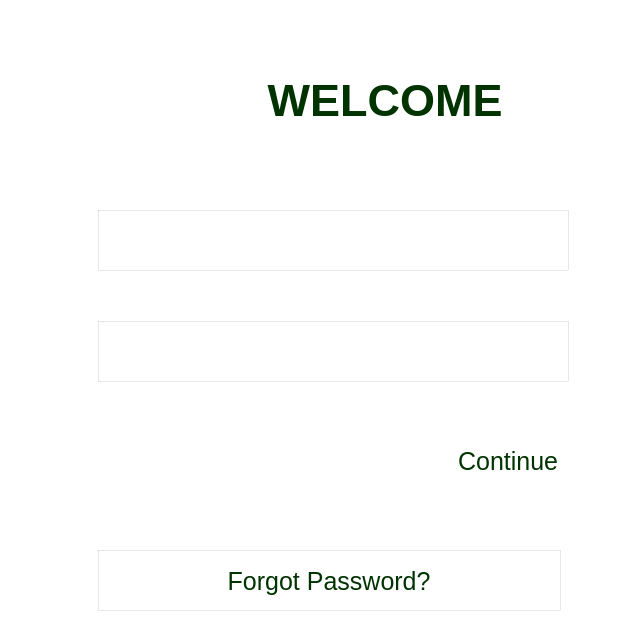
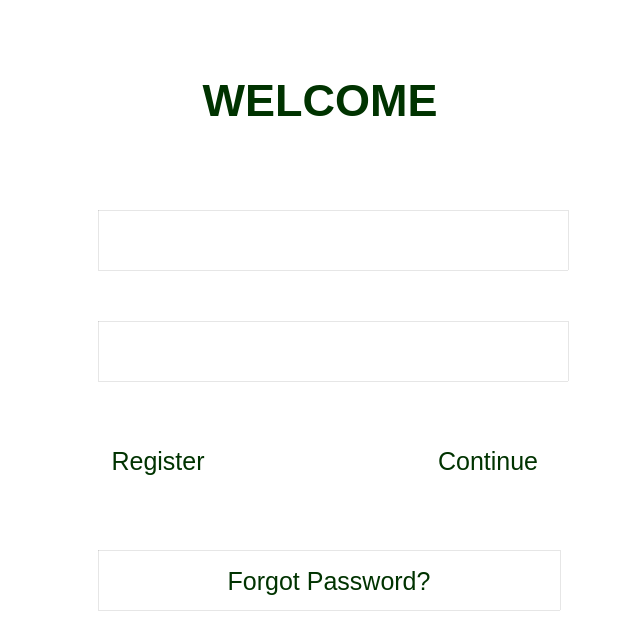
  <mxCell id="0" />
  <mxCell id="1" parent="0" />
  <mxCell id="2" value="" style="rounded=0;whiteSpace=wrap;html=1;strokeColor=none;" vertex="1" parent="1"><mxGeometry x="20" y="20" width="600" height="600" as="geometry" /></mxCell>
- <mxCell id="3" value="&lt;font color=&quot;#003300&quot; style=&quot;font-size: 45px;&quot;&gt;WELCOME&lt;/font&gt;" style="rounded=1;whiteSpace=wrap;html=1;fontStyle=1;fontSize=45;strokeWidth=0;strokeColor=none;" vertex="1" parent="1"><mxGeometry x="265" y="70" width="240" height="60" as="geometry" /></mxCell>
+ <mxCell id="3" value="&lt;font color=&quot;#003300&quot; style=&quot;font-size: 45px;&quot;&gt;WELCOME&lt;/font&gt;" style="rounded=1;whiteSpace=wrap;html=1;fontStyle=1;fontSize=45;strokeWidth=0;strokeColor=none;" vertex="1" parent="1"><mxGeometry x="200" y="70" width="240" height="60" as="geometry" /></mxCell>
  <mxCell id="4" value="" style="rounded=0;whiteSpace=wrap;html=1;strokeColor=default;strokeWidth=0;fontSize=45;fontColor=#003300;" vertex="1" parent="1"><mxGeometry x="98" y="210" width="470" height="60" as="geometry" /></mxCell>
  <mxCell id="5" value="" style="rounded=0;whiteSpace=wrap;html=1;strokeColor=default;strokeWidth=0;fontSize=45;fontColor=#003300;" vertex="1" parent="1"><mxGeometry x="98" y="321" width="470" height="60" as="geometry" /></mxCell>
- <mxCell id="7" value="Continue" style="rounded=1;whiteSpace=wrap;html=1;strokeColor=none;strokeWidth=0;fontSize=25;fontColor=#003300;" vertex="1" parent="1"><mxGeometry x="448" y="430" width="120" height="60" as="geometry" /></mxCell>
+ <mxCell id="6" value="Register" style="rounded=1;whiteSpace=wrap;html=1;strokeColor=none;strokeWidth=0;fontSize=25;fontColor=#003300;" vertex="1" parent="1"><mxGeometry x="98" y="430" width="120" height="60" as="geometry" /></mxCell>
+ <mxCell id="7" value="Continue" style="rounded=1;whiteSpace=wrap;html=1;strokeColor=none;strokeWidth=0;fontSize=25;fontColor=#003300;" vertex="1" parent="1"><mxGeometry x="428" y="430" width="120" height="60" as="geometry" /></mxCell>
  <mxCell id="8" value="Forgot Password?" style="rounded=0;whiteSpace=wrap;html=1;strokeColor=default;strokeWidth=0;fontSize=25;fontColor=#003300;dashed=1;" vertex="1" parent="1"><mxGeometry x="98" y="550" width="462" height="60" as="geometry" /></mxCell>
